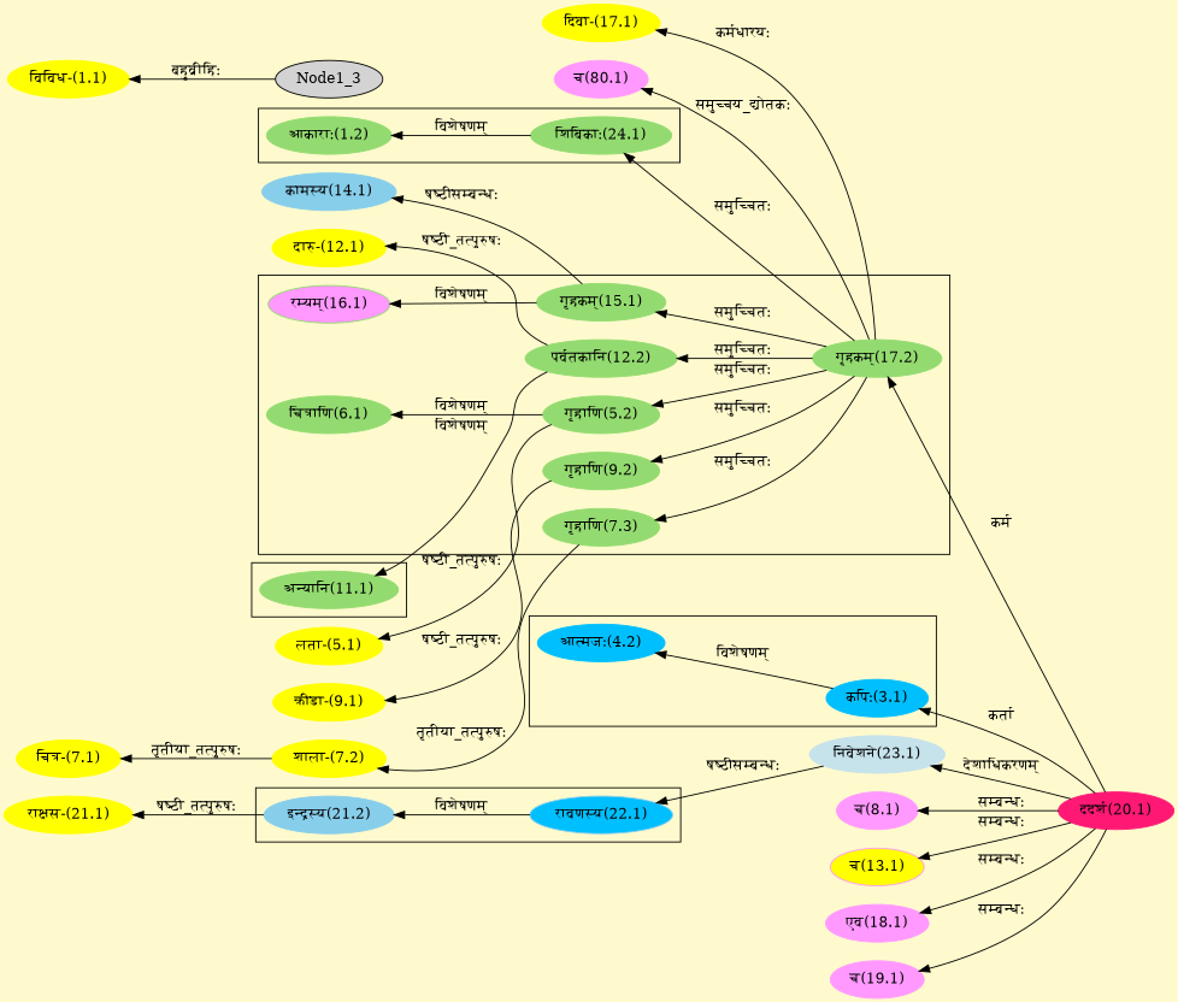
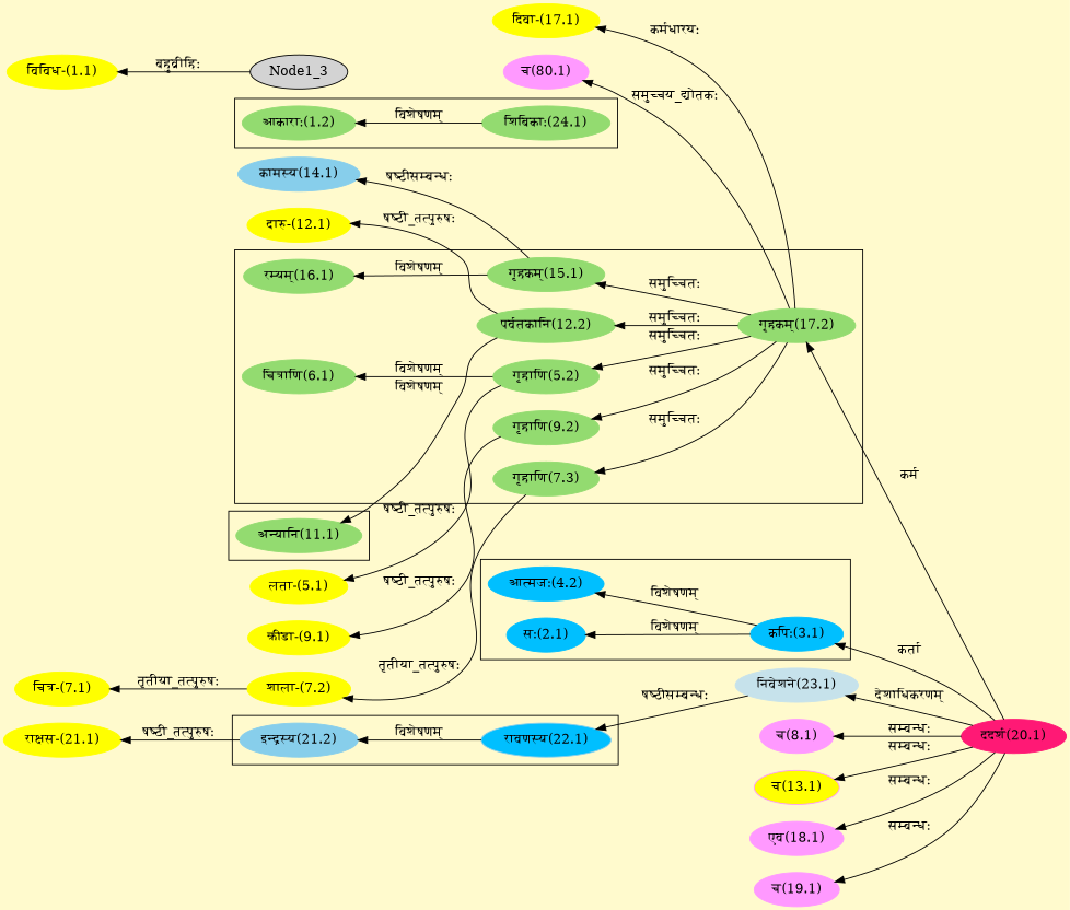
  digraph {
    bgcolor=lemonchiffon1
    compound=true
    rankdir=LR
    node [color="#93DB70" style=filled]
    edge [dir=back]
    n1 [label="आकाराः(1.2)"]
    n2 [label="शिबिकाः(24.1)"]
+   n3 [color="#00BFFF" label="सः(2.1)"]
    n4 [color="#00BFFF" label="कपिः(3.1)"]
    n5 [color="#00BFFF" label="आत्मजः(4.2)"]
    n6 [label="गृहाणि(5.2)"]
    n7 [label="गृहकम्(17.2)"]
    n8 [label="चित्राणि(6.1)"]
    n9 [label="गृहाणि(7.3)"]
    n10 [label="गृहाणि(9.2)"]
    n11 [label="पर्वतकानि(12.2)"]
    n12 [label="गृहकम्(15.1)"]
-   n13 [label="रम्यम्(16.1)" fillcolor="#FF99FF"]
+   n13 [label="रम्यम्(16.1)"]
    n14 [label="अन्यानि(11.1)"]
    n15 [color="#87CEEB" label="इन्द्रस्य(21.2)"]
    n16 [color="#87CEEB" fillcolor="#00BFFF" label="रावणस्य(22.1)"]
    n17 [color="#FF1975" label="ददर्श(20.1)"]
    n18 [color="#C6E2EB" label="निवेशने(23.1)"]
    n19 [color="#FFFF00" label="विविध-(1.1)"]
    Node1_3 [color=""]
    n21 [color="#FFFF00" label="लता-(5.1)"]
    n22 [color="#FFFF00" label="चित्र-(7.1)"]
    n23 [color="#FFFF00" label="शाला-(7.2)"]
    n24 [color="#FF99FF" label="च(8.1)"]
    n25 [color="#FFFF00" label="क्रीडा-(9.1)"]
    n26 [color="#FF99FF" label="च(80.1)"]
    n27 [color="#FFFF00" label="दारु-(12.1)"]
    n28 [color="#FF99FF" fillcolor="#FFFF00" label="च(13.1)"]
    n29 [color="#87CEEB" label="कामस्य(14.1)"]
    n30 [color="#FFFF00" label="दिवा-(17.1)"]
    n31 [color="#FF99FF" label="एव(18.1)"]
    n32 [color="#FF99FF" label="च(19.1)"]
    n33 [color="#FFFF00" label="राक्षस-(21.1)"]
    subgraph cluster_1 {
      n1
      n2
    }
    subgraph cluster_2 {
+     n3
      n4
      n5
    }
    subgraph cluster_3 {
      n6
      n7
      n8
      n9
      n10
      n11
      n12
      n13
    }
    subgraph cluster_4 {
      n14
    }
    subgraph cluster_5 {
      n15
      n16
    }
    n1 -> n2 [label="विशेषणम्"]
-   n2 -> n7 [label="समुच्चितः"]
+   n3 -> n4 [label="विशेषणम्"]
    n4 -> n17 [label="कर्ता"]
    n5 -> n4 [label="विशेषणम्"]
    n6 -> n7 [label="समुच्चितः"]
    n7 -> n17 [label="कर्म"]
    n8 -> n6 [label="विशेषणम्"]
    n9 -> n7 [label="समुच्चितः"]
    n10 -> n7 [label="समुच्चितः"]
    n11 -> n7 [label="समुच्चितः"]
    n12 -> n7 [label="समुच्चितः"]
    n13 -> n12 [label="विशेषणम्"]
    n14 -> n11 [label="विशेषणम्"]
    n15 -> n16 [label="विशेषणम्"]
    n16 -> n18 [label="षष्ठीसम्बन्धः"]
    n18 -> n17 [label="देशाधिकरणम्"]
    n19 -> Node1_3 [label="बहुव्रीहिः"]
    n21 -> n6 [label="षष्ठी_तत्पुरुषः"]
    n22 -> n23 [label="तृतीया_तत्पुरुषः"]
    n23 -> n9 [label="तृतीया_तत्पुरुषः"]
    n24 -> n17 [label="सम्बन्धः"]
    n25 -> n10 [label="षष्ठी_तत्पुरुषः"]
    n26 -> n7 [label="समुच्चय_द्योतकः"]
    n27 -> n11 [label="षष्ठी_तत्पुरुषः"]
    n28 -> n17 [label="सम्बन्धः"]
    n29 -> n12 [label="षष्ठीसम्बन्धः"]
    n30 -> n7 [label="कर्मधारयः"]
    n31 -> n17 [label="सम्बन्धः"]
    n32 -> n17 [label="सम्बन्धः"]
    n33 -> n15 [label="षष्ठी_तत्पुरुषः"]
  }
